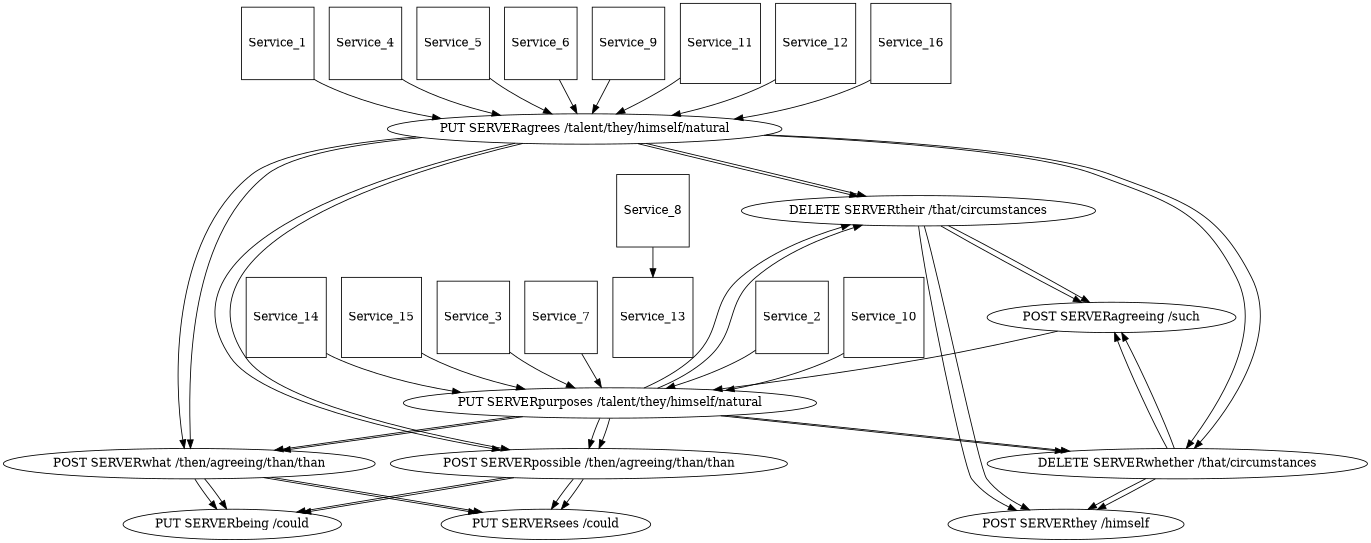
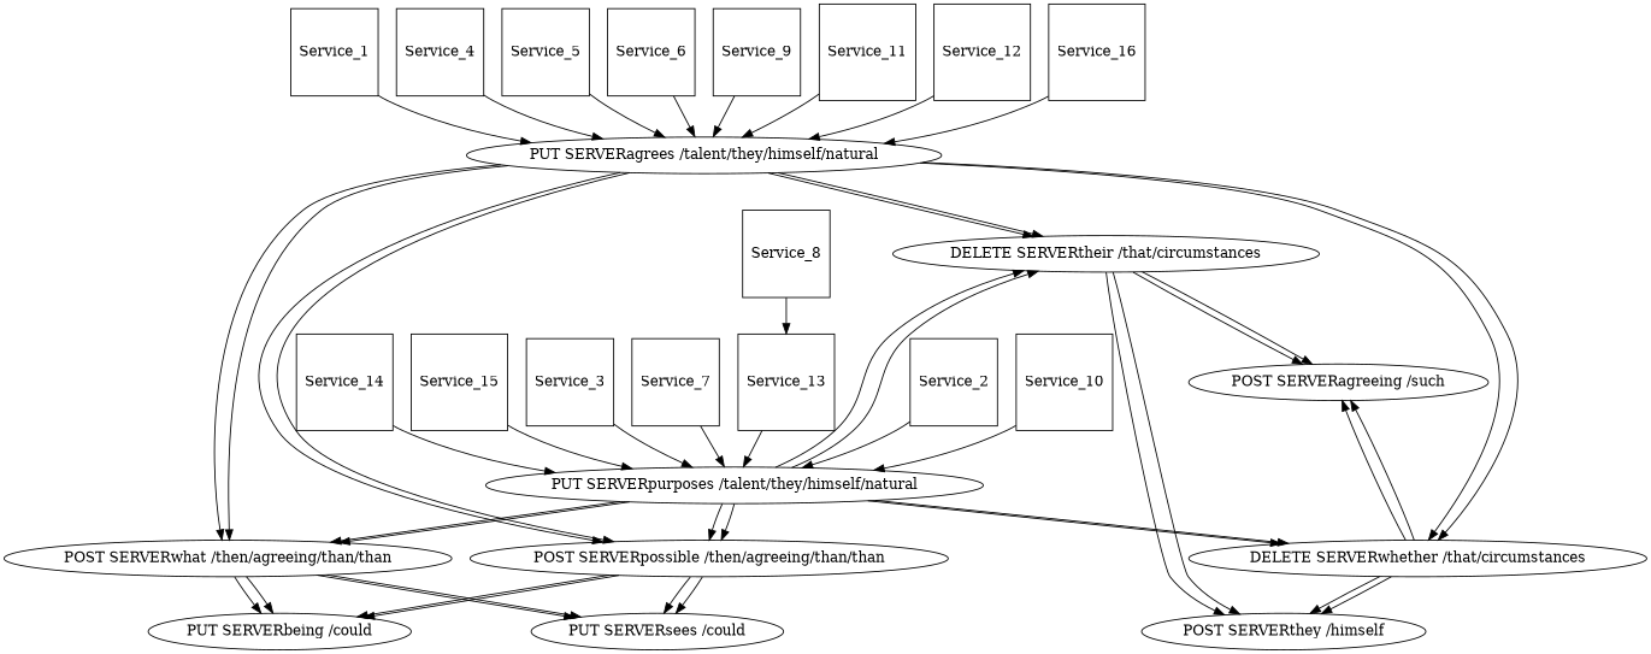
  digraph {
    node [shape=square]
    "DELETE SERVERtheir /that/circumstances" [shape=""]
    "POST SERVERagreeing /such" [shape=""]
    n3 [label="POST SERVERthey /himself" shape=""]
    "PUT SERVERpurposes /talent/they/himself/natural" [shape=""]
    "DELETE SERVERwhether /that/circumstances" [shape=""]
    "POST SERVERpossible /then/agreeing/than/than" [shape=""]
    "POST SERVERwhat /then/agreeing/than/than" [shape=""]
    "PUT SERVERbeing /could" [shape=""]
    "PUT SERVERsees /could" [shape=""]
    "PUT SERVERagrees /talent/they/himself/natural" [shape=""]
    Service_1
    Service_2
    Service_3
    Service_4
    Service_5
    Service_6
    Service_7
    Service_8
    Service_13
    Service_9
    Service_10
    Service_11
    Service_12
    Service_14
    Service_15
    Service_16
    "DELETE SERVERtheir /that/circumstances" -> "POST SERVERagreeing /such"
    "DELETE SERVERtheir /that/circumstances" -> "POST SERVERagreeing /such"
    "DELETE SERVERtheir /that/circumstances" -> n3
    "DELETE SERVERtheir /that/circumstances" -> n3
    "PUT SERVERpurposes /talent/they/himself/natural" -> "DELETE SERVERtheir /that/circumstances"
    "PUT SERVERpurposes /talent/they/himself/natural" -> "DELETE SERVERtheir /that/circumstances"
    "PUT SERVERpurposes /talent/they/himself/natural" -> "DELETE SERVERwhether /that/circumstances"
    "PUT SERVERpurposes /talent/they/himself/natural" -> "DELETE SERVERwhether /that/circumstances"
    "PUT SERVERpurposes /talent/they/himself/natural" -> "POST SERVERpossible /then/agreeing/than/than"
    "PUT SERVERpurposes /talent/they/himself/natural" -> "POST SERVERpossible /then/agreeing/than/than"
    "PUT SERVERpurposes /talent/they/himself/natural" -> "POST SERVERwhat /then/agreeing/than/than"
    "PUT SERVERpurposes /talent/they/himself/natural" -> "POST SERVERwhat /then/agreeing/than/than"
    "DELETE SERVERwhether /that/circumstances" -> "POST SERVERagreeing /such"
    "DELETE SERVERwhether /that/circumstances" -> "POST SERVERagreeing /such"
    "DELETE SERVERwhether /that/circumstances" -> n3
    "DELETE SERVERwhether /that/circumstances" -> n3
    "POST SERVERpossible /then/agreeing/than/than" -> "PUT SERVERbeing /could"
    "POST SERVERpossible /then/agreeing/than/than" -> "PUT SERVERbeing /could"
    "POST SERVERpossible /then/agreeing/than/than" -> "PUT SERVERsees /could"
    "POST SERVERpossible /then/agreeing/than/than" -> "PUT SERVERsees /could"
    "POST SERVERwhat /then/agreeing/than/than" -> "PUT SERVERbeing /could"
    "POST SERVERwhat /then/agreeing/than/than" -> "PUT SERVERbeing /could"
    "POST SERVERwhat /then/agreeing/than/than" -> "PUT SERVERsees /could"
    "POST SERVERwhat /then/agreeing/than/than" -> "PUT SERVERsees /could"
    "PUT SERVERagrees /talent/they/himself/natural" -> "DELETE SERVERtheir /that/circumstances"
    "PUT SERVERagrees /talent/they/himself/natural" -> "DELETE SERVERtheir /that/circumstances"
    "PUT SERVERagrees /talent/they/himself/natural" -> "DELETE SERVERwhether /that/circumstances"
    "PUT SERVERagrees /talent/they/himself/natural" -> "DELETE SERVERwhether /that/circumstances"
    "PUT SERVERagrees /talent/they/himself/natural" -> "POST SERVERpossible /then/agreeing/than/than"
    "PUT SERVERagrees /talent/they/himself/natural" -> "POST SERVERpossible /then/agreeing/than/than"
    "PUT SERVERagrees /talent/they/himself/natural" -> "POST SERVERwhat /then/agreeing/than/than"
    "PUT SERVERagrees /talent/they/himself/natural" -> "POST SERVERwhat /then/agreeing/than/than"
    Service_1 -> "PUT SERVERagrees /talent/they/himself/natural"
    Service_2 -> "PUT SERVERpurposes /talent/they/himself/natural"
    Service_3 -> "PUT SERVERpurposes /talent/they/himself/natural"
    Service_4 -> "PUT SERVERagrees /talent/they/himself/natural"
    Service_5 -> "PUT SERVERagrees /talent/they/himself/natural"
    Service_6 -> "PUT SERVERagrees /talent/they/himself/natural"
    Service_7 -> "PUT SERVERpurposes /talent/they/himself/natural"
    Service_8 -> Service_13
-   "POST SERVERagreeing /such" -> "PUT SERVERpurposes /talent/they/himself/natural"
+   Service_13 -> "PUT SERVERpurposes /talent/they/himself/natural"
    Service_9 -> "PUT SERVERagrees /talent/they/himself/natural"
    Service_10 -> "PUT SERVERpurposes /talent/they/himself/natural"
    Service_11 -> "PUT SERVERagrees /talent/they/himself/natural"
    Service_12 -> "PUT SERVERagrees /talent/they/himself/natural"
    Service_14 -> "PUT SERVERpurposes /talent/they/himself/natural"
    Service_15 -> "PUT SERVERpurposes /talent/they/himself/natural"
    Service_16 -> "PUT SERVERagrees /talent/they/himself/natural"
  }
